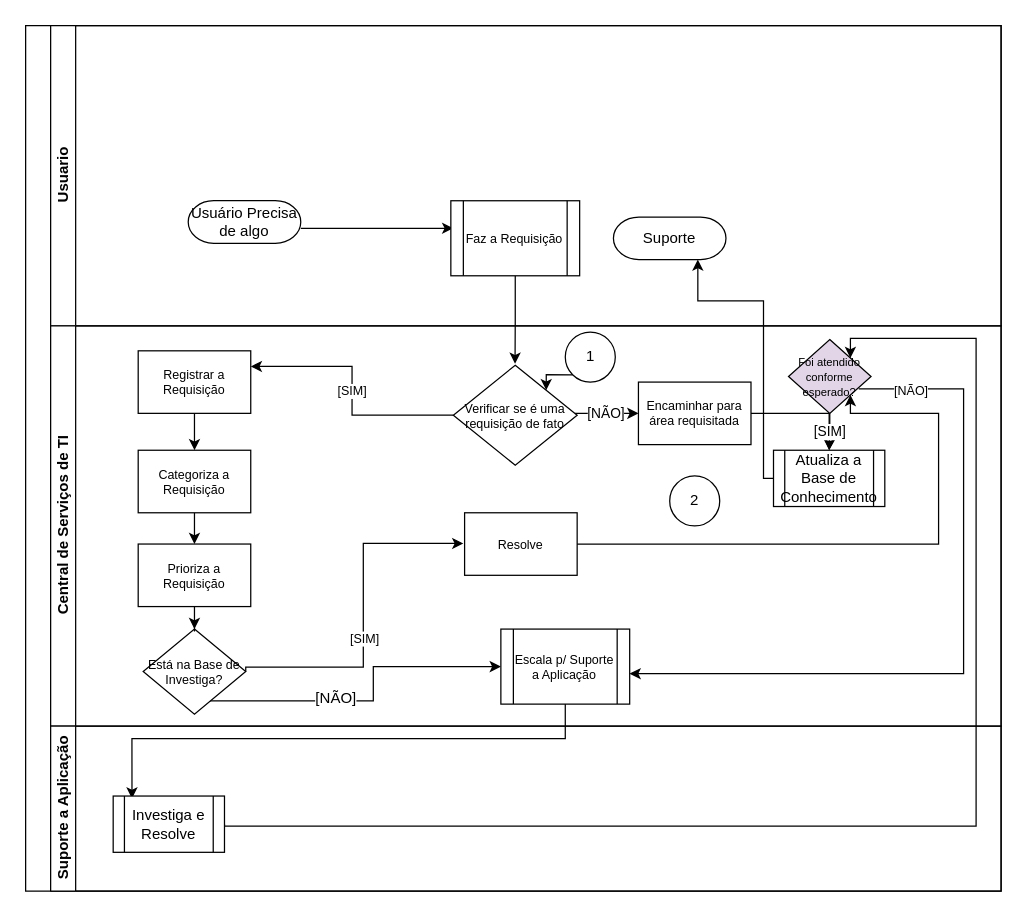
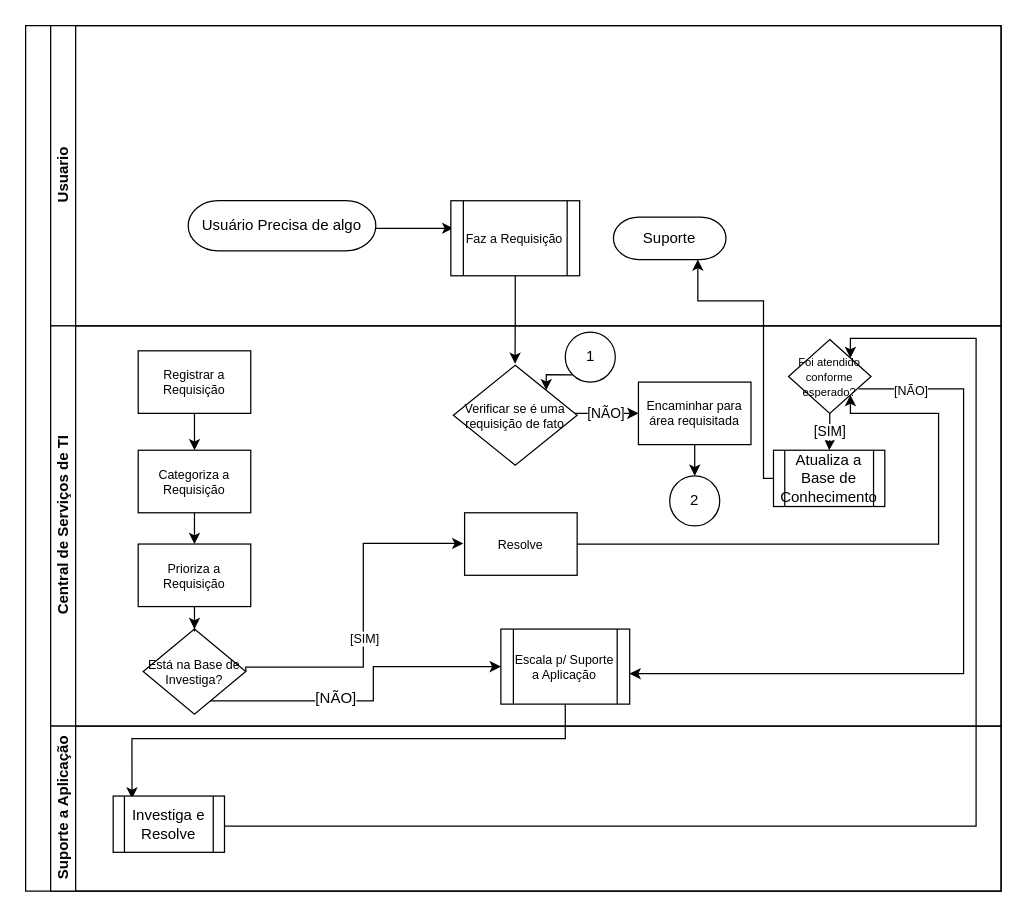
  <mxCell id="0" />
  <mxCell id="1" parent="0" />
  <mxCell id="2" value="" style="swimlane;html=1;childLayout=stackLayout;resizeParent=1;resizeParentMax=0;horizontal=0;startSize=20;horizontalStack=0;fontSize=11;" parent="1" vertex="1"><mxGeometry x="20" y="20" width="780" height="692" as="geometry"><mxRectangle x="23" y="190" width="30" height="50" as="alternateBounds" /></mxGeometry></mxCell>
  <mxCell id="3" style="edgeStyle=orthogonalEdgeStyle;rounded=0;orthogonalLoop=1;jettySize=auto;html=1;exitX=0.5;exitY=1;exitDx=0;exitDy=0;entryX=0.5;entryY=0;entryDx=0;entryDy=0;fontSize=10;" parent="2" source="10" edge="1"><mxGeometry relative="1" as="geometry"><mxPoint x="391.345" y="270.345" as="targetPoint" /><Array as="points"><mxPoint x="392" y="235" /><mxPoint x="391" y="235" /></Array></mxGeometry></mxCell>
  <mxCell id="4" style="edgeStyle=orthogonalEdgeStyle;rounded=0;orthogonalLoop=1;jettySize=auto;html=1;entryX=0.169;entryY=0.044;entryDx=0;entryDy=0;entryPerimeter=0;" parent="2" source="22" target="38" edge="1"><mxGeometry relative="1" as="geometry"><Array as="points"><mxPoint x="432" y="570" /><mxPoint x="85" y="570" /></Array><mxPoint x="87" y="583" as="targetPoint" /></mxGeometry></mxCell>
  <mxCell id="5" style="edgeStyle=orthogonalEdgeStyle;rounded=0;orthogonalLoop=1;jettySize=auto;html=1;exitX=1;exitY=0.5;exitDx=0;exitDy=0;entryX=1;entryY=0;entryDx=0;entryDy=0;" parent="2" source="38" target="30" edge="1"><mxGeometry relative="1" as="geometry"><Array as="points"><mxPoint x="159" y="640" /><mxPoint x="760" y="640" /><mxPoint x="760" y="250" /><mxPoint x="659" y="250" /></Array><mxPoint x="269" y="663" as="sourcePoint" /><mxPoint x="567" y="120" as="targetPoint" /></mxGeometry></mxCell>
  <mxCell id="6" value="Usuario" style="swimlane;html=1;startSize=20;horizontal=0;" parent="2" vertex="1"><mxGeometry x="20" width="760" height="240" as="geometry" /></mxCell>
  <mxCell id="7" style="edgeStyle=orthogonalEdgeStyle;rounded=0;orthogonalLoop=1;jettySize=auto;html=1;entryX=0.019;entryY=0.367;entryDx=0;entryDy=0;entryPerimeter=0;" edge="1" parent="6" source="8" target="10"><mxGeometry relative="1" as="geometry"><Array as="points"><mxPoint x="240" y="162" /><mxPoint x="240" y="162" /></Array></mxGeometry></mxCell>
- <mxCell id="8" value="Usuário Precisa de algo" style="rounded=1;whiteSpace=wrap;html=1;strokeWidth=1;arcSize=60;" parent="6" vertex="1"><mxGeometry x="110" y="140" width="90" height="34" as="geometry" /></mxCell>
+ <mxCell id="8" value="Usuário Precisa de algo" style="rounded=1;whiteSpace=wrap;html=1;strokeWidth=1;arcSize=60;" parent="6" vertex="1"><mxGeometry x="110" y="140" width="150" height="40" as="geometry" /></mxCell>
  <mxCell id="9" value="Suporte" style="rounded=1;whiteSpace=wrap;html=1;strokeWidth=1;arcSize=60;" parent="6" vertex="1"><mxGeometry x="450" y="153" width="90" height="34" as="geometry" /></mxCell>
  <mxCell id="10" value="Faz a Requisição" style="shape=process;whiteSpace=wrap;html=1;backgroundOutline=1;strokeWidth=1;fontSize=10;" parent="6" vertex="1"><mxGeometry x="320" y="140" width="103" height="60" as="geometry" /></mxCell>
  <mxCell id="11" value="Central de Serviços de TI" style="swimlane;html=1;startSize=20;horizontal=0;" parent="2" vertex="1"><mxGeometry x="20" y="240" width="760" height="320" as="geometry" /></mxCell>
  <mxCell id="12" value="[NÃO]" style="edgeStyle=orthogonalEdgeStyle;rounded=0;orthogonalLoop=1;jettySize=auto;html=1;entryX=0;entryY=0.5;entryDx=0;entryDy=0;" edge="1" parent="11" source="13" target="15"><mxGeometry relative="1" as="geometry"><Array as="points"><mxPoint x="420" y="70" /><mxPoint x="420" y="70" /></Array></mxGeometry></mxCell>
  <mxCell id="13" value="Verificar se é uma requisição de fato" style="rhombus;whiteSpace=wrap;html=1;strokeWidth=1;fontSize=10;" parent="11" vertex="1"><mxGeometry x="322" y="31.5" width="99" height="80" as="geometry" /></mxCell>
- <mxCell id="14" style="edgeStyle=orthogonalEdgeStyle;rounded=0;orthogonalLoop=1;jettySize=auto;html=1;" edge="1" parent="11" source="15" target="28"><mxGeometry relative="1" as="geometry" /></mxCell>
+ <mxCell id="14" style="edgeStyle=orthogonalEdgeStyle;rounded=0;orthogonalLoop=1;jettySize=auto;html=1;entryX=0.5;entryY=0;entryDx=0;entryDy=0;" edge="1" parent="11" source="15" target="34"><mxGeometry relative="1" as="geometry" /></mxCell>
  <mxCell id="15" value="Encaminhar para área requisitada" style="rounded=0;whiteSpace=wrap;html=1;strokeWidth=1;fontSize=10;" parent="11" vertex="1"><mxGeometry x="470" y="45" width="90" height="50" as="geometry" /></mxCell>
  <mxCell id="16" style="edgeStyle=orthogonalEdgeStyle;rounded=0;orthogonalLoop=1;jettySize=auto;html=1;" parent="11" source="17" target="24" edge="1"><mxGeometry relative="1" as="geometry" /></mxCell>
  <mxCell id="17" value="Registrar a Requisição" style="rounded=0;whiteSpace=wrap;html=1;strokeWidth=1;fontSize=10;" parent="11" vertex="1"><mxGeometry x="70" y="20" width="90" height="50" as="geometry" /></mxCell>
  <mxCell id="18" style="edgeStyle=orthogonalEdgeStyle;rounded=0;orthogonalLoop=1;jettySize=auto;html=1;exitX=0.5;exitY=1;exitDx=0;exitDy=0;entryX=0;entryY=0.5;entryDx=0;entryDy=0;" parent="11" source="20" target="22" edge="1"><mxGeometry relative="1" as="geometry"><Array as="points"><mxPoint x="115" y="300" /><mxPoint x="258" y="300" /><mxPoint x="258" y="273" /></Array></mxGeometry></mxCell>
  <mxCell id="19" value="[NÃO]" style="text;html=1;resizable=0;points=[];align=center;verticalAlign=middle;labelBackgroundColor=#ffffff;" parent="18" vertex="1" connectable="0"><mxGeometry x="-0.131" y="3" relative="1" as="geometry"><mxPoint as="offset" /></mxGeometry></mxCell>
  <mxCell id="20" value="Está na Base de Investiga?" style="rhombus;whiteSpace=wrap;html=1;strokeWidth=1;fontSize=10;" parent="11" vertex="1"><mxGeometry x="74" y="242.5" width="82" height="68" as="geometry" /></mxCell>
  <mxCell id="21" value="Resolve" style="rounded=0;whiteSpace=wrap;html=1;strokeWidth=1;fontSize=10;" parent="11" vertex="1"><mxGeometry x="331" y="149.5" width="90" height="50" as="geometry" /></mxCell>
  <mxCell id="22" value="Escala p/ Suporte a Aplicação" style="shape=process;whiteSpace=wrap;html=1;backgroundOutline=1;strokeWidth=1;fontSize=10;" parent="11" vertex="1"><mxGeometry x="360" y="242.5" width="103" height="60" as="geometry" /></mxCell>
  <mxCell id="23" style="edgeStyle=orthogonalEdgeStyle;rounded=0;orthogonalLoop=1;jettySize=auto;html=1;entryX=0.5;entryY=0;entryDx=0;entryDy=0;" parent="11" source="24" target="27" edge="1"><mxGeometry relative="1" as="geometry" /></mxCell>
  <mxCell id="24" value="Categoriza a Requisição" style="rounded=0;whiteSpace=wrap;html=1;strokeWidth=1;fontSize=10;" parent="11" vertex="1"><mxGeometry x="70" y="99.5" width="90" height="50" as="geometry" /></mxCell>
- <mxCell id="25" value="[SIM]" style="edgeStyle=orthogonalEdgeStyle;rounded=0;orthogonalLoop=1;jettySize=auto;html=1;fontSize=10;entryX=1;entryY=0.25;entryDx=0;entryDy=0;" parent="11" source="13" target="17" edge="1"><mxGeometry relative="1" as="geometry"><mxPoint x="180" y="71.5" as="targetPoint" /></mxGeometry></mxCell>
  <mxCell id="26" style="edgeStyle=orthogonalEdgeStyle;rounded=0;orthogonalLoop=1;jettySize=auto;html=1;exitX=0.5;exitY=1;exitDx=0;exitDy=0;" parent="11" source="27" target="20" edge="1"><mxGeometry relative="1" as="geometry" /></mxCell>
  <mxCell id="27" value="Prioriza a Requisição" style="rounded=0;whiteSpace=wrap;html=1;strokeWidth=1;fontSize=10;" parent="11" vertex="1"><mxGeometry x="70" y="174.5" width="90" height="50" as="geometry" /></mxCell>
  <mxCell id="28" value="Atualiza a Base de Conhecimento" style="shape=process;whiteSpace=wrap;html=1;backgroundOutline=1;" parent="11" vertex="1"><mxGeometry x="578" y="99.5" width="89" height="45" as="geometry" /></mxCell>
  <mxCell id="29" value="[SIM]" style="edgeStyle=orthogonalEdgeStyle;rounded=0;orthogonalLoop=1;jettySize=auto;html=1;entryX=0.5;entryY=0;entryDx=0;entryDy=0;" edge="1" parent="11" source="30" target="28"><mxGeometry relative="1" as="geometry" /></mxCell>
- <mxCell id="30" value="&lt;span style=&quot;font-size: 9px&quot;&gt;Foi atendido conforme esperado?&lt;/span&gt;" style="rhombus;whiteSpace=wrap;html=1;strokeWidth=1;fontSize=10;fillColor=#e1d5e7;" parent="11" vertex="1"><mxGeometry x="590" y="11" width="66" height="59" as="geometry" /></mxCell>
+ <mxCell id="30" value="&lt;span style=&quot;font-size: 9px&quot;&gt;Foi atendido conforme esperado?&lt;/span&gt;" style="rhombus;whiteSpace=wrap;html=1;strokeWidth=1;fontSize=10;" parent="11" vertex="1"><mxGeometry x="590" y="11" width="66" height="59" as="geometry" /></mxCell>
  <mxCell id="31" style="edgeStyle=orthogonalEdgeStyle;rounded=0;orthogonalLoop=1;jettySize=auto;html=1;exitX=1;exitY=0.5;exitDx=0;exitDy=0;fontSize=10;entryX=1;entryY=1;entryDx=0;entryDy=0;" parent="11" source="21" target="30" edge="1"><mxGeometry relative="1" as="geometry"><mxPoint x="620" y="-120" as="targetPoint" /><Array as="points"><mxPoint x="421" y="174" /><mxPoint x="710" y="174" /><mxPoint x="710" y="70" /><mxPoint x="640" y="70" /><mxPoint x="640" y="55" /></Array></mxGeometry></mxCell>
  <mxCell id="32" style="edgeStyle=orthogonalEdgeStyle;rounded=0;orthogonalLoop=1;jettySize=auto;html=1;entryX=0.999;entryY=0.594;entryDx=0;entryDy=0;entryPerimeter=0;fontSize=10;exitX=0.851;exitY=0.667;exitDx=0;exitDy=0;exitPerimeter=0;" parent="11" source="30" target="22" edge="1"><mxGeometry relative="1" as="geometry"><Array as="points"><mxPoint x="730" y="50" /><mxPoint x="730" y="278" /></Array><mxPoint x="650" y="50" as="sourcePoint" /></mxGeometry></mxCell>
  <mxCell id="33" value="[NÃO]" style="text;html=1;resizable=0;points=[];align=center;verticalAlign=middle;labelBackgroundColor=#ffffff;fontSize=10;" parent="32" vertex="1" connectable="0"><mxGeometry x="-0.86" y="-1" relative="1" as="geometry"><mxPoint as="offset" /></mxGeometry></mxCell>
  <mxCell id="34" value="2" style="ellipse;whiteSpace=wrap;html=1;aspect=fixed;" vertex="1" parent="11"><mxGeometry x="495" y="120" width="40" height="40" as="geometry" /></mxCell>
  <mxCell id="35" style="edgeStyle=orthogonalEdgeStyle;rounded=0;orthogonalLoop=1;jettySize=auto;html=1;exitX=0;exitY=1;exitDx=0;exitDy=0;entryX=1;entryY=0;entryDx=0;entryDy=0;" edge="1" parent="11" source="36" target="13"><mxGeometry relative="1" as="geometry" /></mxCell>
  <mxCell id="36" value="1" style="ellipse;whiteSpace=wrap;html=1;aspect=fixed;" vertex="1" parent="11"><mxGeometry x="411.5" y="5" width="40" height="40" as="geometry" /></mxCell>
  <mxCell id="37" value="Suporte a Aplicação" style="swimlane;html=1;startSize=20;horizontal=0;" parent="2" vertex="1"><mxGeometry x="20" y="560" width="760" height="132" as="geometry" /></mxCell>
  <mxCell id="38" value="Investiga e Resolve" style="shape=process;whiteSpace=wrap;html=1;backgroundOutline=1;" parent="37" vertex="1"><mxGeometry x="50" y="56" width="89" height="45" as="geometry" /></mxCell>
  <mxCell id="39" style="edgeStyle=orthogonalEdgeStyle;rounded=0;orthogonalLoop=1;jettySize=auto;html=1;entryX=0.75;entryY=1;entryDx=0;entryDy=0;" edge="1" parent="2" source="28" target="9"><mxGeometry relative="1" as="geometry"><mxPoint x="580" y="160" as="targetPoint" /><Array as="points"><mxPoint x="590" y="362" /><mxPoint x="590" y="220" /><mxPoint x="538" y="220" /></Array></mxGeometry></mxCell>
  <mxCell id="40" style="edgeStyle=orthogonalEdgeStyle;rounded=0;orthogonalLoop=1;jettySize=auto;html=1;exitX=1;exitY=0.5;exitDx=0;exitDy=0;fontSize=10;" parent="1" source="20" edge="1"><mxGeometry relative="1" as="geometry"><mxPoint x="370" y="434" as="targetPoint" /><Array as="points"><mxPoint x="196" y="533" /><mxPoint x="290" y="533" /><mxPoint x="290" y="434" /></Array></mxGeometry></mxCell>
  <mxCell id="41" value="[SIM]" style="text;html=1;resizable=0;points=[];align=center;verticalAlign=middle;labelBackgroundColor=#ffffff;fontSize=10;" parent="40" vertex="1" connectable="0"><mxGeometry x="-0.2" y="-3" relative="1" as="geometry"><mxPoint x="-3" y="-10" as="offset" /></mxGeometry></mxCell>
